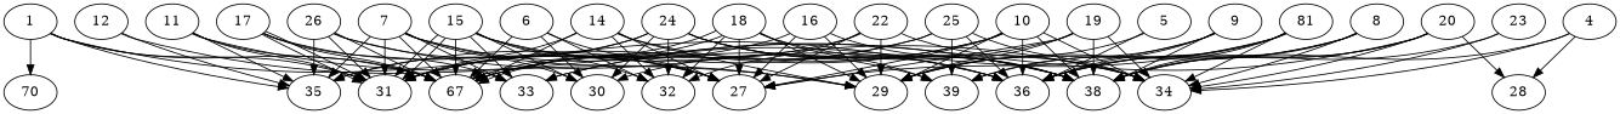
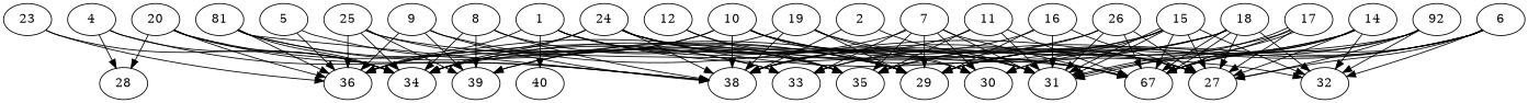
  digraph {
    node [alpha=0.08]
    1 [expect_size=46420992]
    31 [alpha=0.15 expect_size=31724544]
    35 [alpha=0.11 expect_size=11285504]
    36 [expect_size=42116096]
    n5 [alpha=0.04 expect_size=38449152 label=67]
-   40 [expect_size=17284096 label=70]
+   40 [expect_size=17284096]
+   2 [expect_size=31288320]
    38 [alpha=0.10 expect_size=34357248]
    34 [alpha=0.05 expect_size=16655360]
    28 [alpha=0.16 expect_size=12710912]
    4 [alpha=0.12 expect_size=45947904]
    5 [alpha=0.06 expect_size=14639104]
    29 [alpha=0.16 expect_size=11032576]
    6 [alpha=0.07 expect_size=28915712]
    27 [alpha=0.18 expect_size=22316032]
    30 [alpha=0.11 expect_size=11033600]
    32 [alpha=0.17 expect_size=19911680]
    7 [alpha=0.12 expect_size=39316480]
    33 [alpha=0.04 expect_size=48827392]
    39 [alpha=0.13 expect_size=25561088]
    8 [alpha=0.07 expect_size=48146432]
    9 [alpha=0.14 expect_size=10468352]
    10 [alpha=0.03 expect_size=39105536]
    11 [alpha=0.09 expect_size=27644928]
    12 [alpha=0.19 expect_size=47015936]
    14 [alpha=0.06 expect_size=37611520]
    15 [alpha=0.12 expect_size=17825792]
    16 [alpha=0.01 expect_size=31653888]
    17 [alpha=0.16 expect_size=49259520]
    18 [alpha=0.19 expect_size=29253632]
    19 [alpha=0.00 expect_size=46170112]
    20 [alpha=0.09 expect_size=32014336]
    n33 [alpha=0.15 expect_size=39199744 label=81]
-   22 [alpha=0.12 expect_size=13736960]
+   22 [alpha=0.12 expect_size=13736960 label=92]
    23 [alpha=0.06 expect_size=11729920]
    24 [alpha=0.18 expect_size=25888768]
    25 [alpha=0.13 expect_size=39623680]
    26 [alpha=0.18 expect_size=20640768]
    1 -> 31
    1 -> 35
    1 -> 36
    1 -> n5
    1 -> 40
+   2 -> 31
+   2 -> 38
    4 -> 38
    4 -> 34
    4 -> 28
    5 -> 36
    5 -> 29
+   6 -> 35
    6 -> n5
+   6 -> 29
    6 -> 27
    6 -> 30
    6 -> 32
    7 -> 31
    7 -> 35
    7 -> n5
    7 -> 29
    7 -> 30
    7 -> 33
    7 -> 39
    8 -> 38
    8 -> 34
    8 -> 29
    8 -> 39
    9 -> 36
    9 -> 38
    9 -> 27
    9 -> 39
    10 -> 31
    10 -> 36
    10 -> n5
    10 -> 38
    10 -> 34
    10 -> 29
    10 -> 27
    11 -> 31
    11 -> 35
    11 -> n5
    11 -> 38
    12 -> 35
    12 -> 29
    14 -> 31
    14 -> n5
    14 -> 38
    14 -> 29
    14 -> 27
    14 -> 32
    15 -> 31
    15 -> 31
    15 -> 36
    15 -> n5
    15 -> 27
    15 -> 30
    15 -> 32
    15 -> 33
    16 -> 31
    16 -> 38
    16 -> 29
    16 -> 27
    17 -> 31
    17 -> 31
    17 -> n5
    17 -> 27
    17 -> 33
    18 -> n5
    18 -> n5
    18 -> 38
    18 -> 29
    18 -> 27
    18 -> 32
    18 -> 39
    19 -> 38
    19 -> 34
    19 -> 29
    19 -> 27
    19 -> 30
    20 -> 36
    20 -> 38
    20 -> 34
    20 -> 28
    20 -> 33
    n33 -> 36
    n33 -> 38
    n33 -> 34
    n33 -> 29
    n33 -> 33
    22 -> n5
    22 -> 34
    22 -> 29
    22 -> 27
    22 -> 32
    23 -> 36
    23 -> 34
    24 -> 31
    24 -> 35
    24 -> 36
    24 -> 38
    24 -> 34
    24 -> 30
    24 -> 32
    25 -> 35
    25 -> 36
    25 -> n5
    25 -> 34
    25 -> 39
    26 -> 31
    26 -> 35
    26 -> n5
    26 -> 34
    26 -> 27
  }
